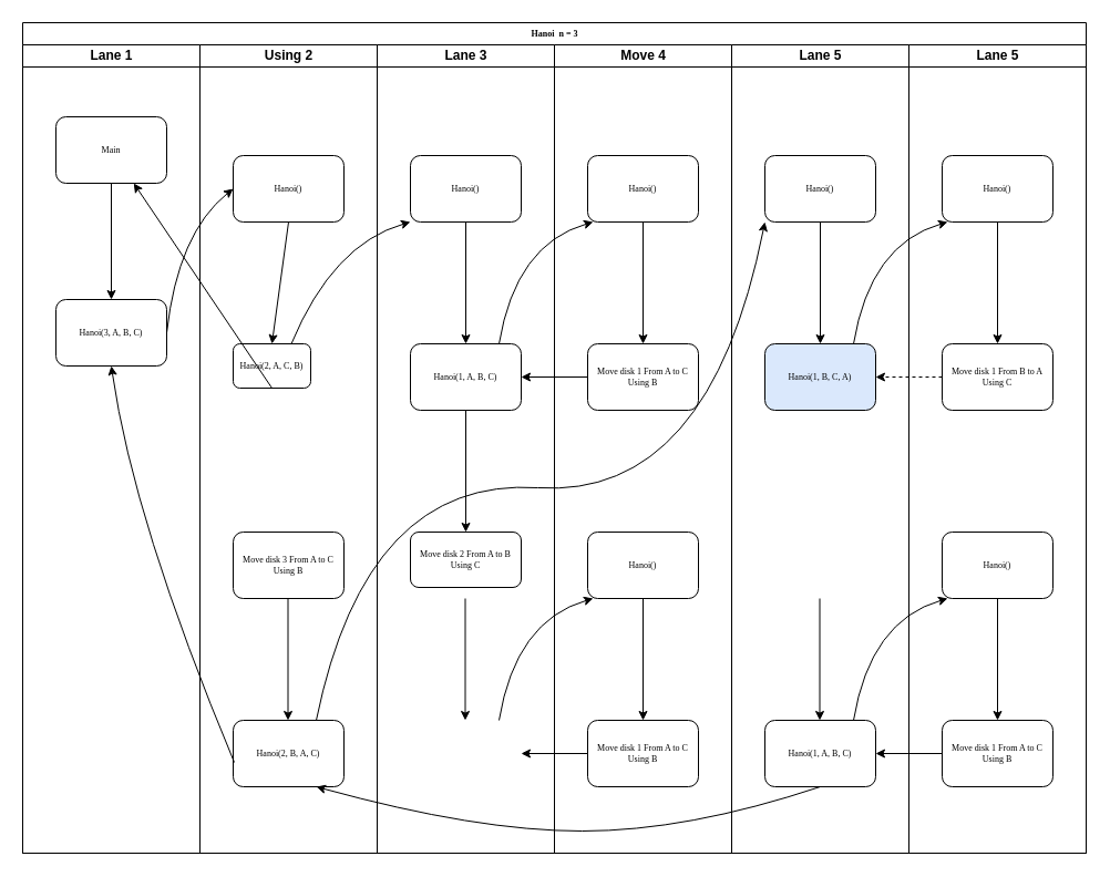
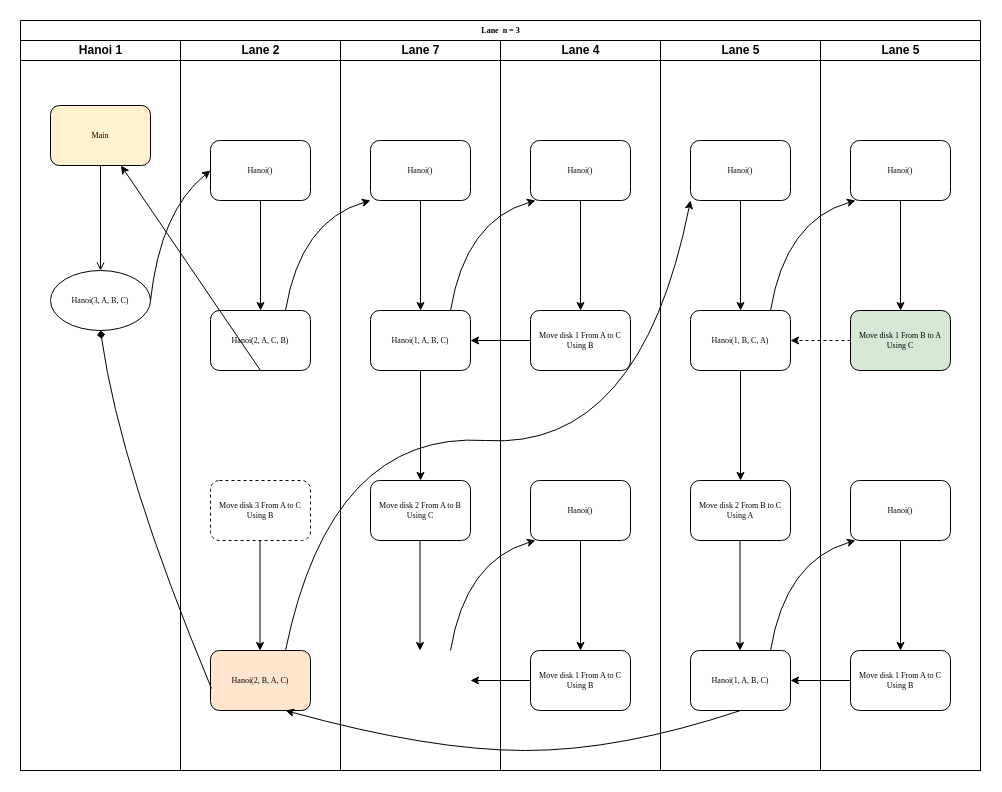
  <mxCell id="0" />
  <mxCell id="1" parent="0" />
- <mxCell id="2" value="Hanoi&amp;nbsp; n = 3" style="swimlane;html=1;childLayout=stackLayout;startSize=20;rounded=0;shadow=0;labelBackgroundColor=none;strokeWidth=1;fontFamily=Verdana;fontSize=8;align=center;" parent="1" vertex="1"><mxGeometry x="20" y="20" width="960" height="750" as="geometry" /></mxCell>
- <mxCell id="3" value="Lane 1" style="swimlane;html=1;startSize=20;" parent="2" vertex="1"><mxGeometry y="20" width="160" height="730" as="geometry" /></mxCell>
- <mxCell id="4" value="Main" style="rounded=1;whiteSpace=wrap;html=1;shadow=0;labelBackgroundColor=none;strokeWidth=1;fontFamily=Verdana;fontSize=8;align=center;" parent="3" vertex="1"><mxGeometry x="30" y="65" width="100" height="60" as="geometry" /></mxCell>
- <mxCell id="5" value="Hanoi(3, A, B, C)" style="rounded=1;whiteSpace=wrap;html=1;shadow=0;labelBackgroundColor=none;strokeWidth=1;fontFamily=Verdana;fontSize=8;align=center;" parent="3" vertex="1"><mxGeometry x="30" y="230" width="100" height="60" as="geometry" /></mxCell>
- <mxCell id="6" value="" style="endArrow=classic;html=1;rounded=0;exitX=0.5;exitY=1;exitDx=0;exitDy=0;entryX=0.5;entryY=0;entryDx=0;entryDy=0;" edge="1" parent="3" source="4" target="5"><mxGeometry width="50" height="50" relative="1" as="geometry"><mxPoint x="330" y="420" as="sourcePoint" /><mxPoint x="380" y="370" as="targetPoint" /></mxGeometry></mxCell>
- <mxCell id="7" value="Using 2" style="swimlane;html=1;startSize=20;" parent="2" vertex="1"><mxGeometry x="160" y="20" width="160" height="730" as="geometry" /></mxCell>
- <mxCell id="8" value="Hanoi(2, A, C, B)" style="rounded=1;whiteSpace=wrap;html=1;shadow=0;labelBackgroundColor=none;strokeWidth=1;fontFamily=Verdana;fontSize=8;align=center;" parent="7" vertex="1"><mxGeometry x="30" y="270" width="70" height="40" as="geometry" /></mxCell>
- <mxCell id="9" value="Move disk 3 From A to C Using B" style="rounded=1;whiteSpace=wrap;html=1;shadow=0;labelBackgroundColor=none;strokeWidth=1;fontFamily=Verdana;fontSize=8;align=center;" parent="7" vertex="1"><mxGeometry x="30" y="440" width="100" height="60" as="geometry" /></mxCell>
+ <mxCell id="2" value="Lane&amp;nbsp; n = 3" style="swimlane;html=1;childLayout=stackLayout;startSize=20;rounded=0;shadow=0;labelBackgroundColor=none;strokeWidth=1;fontFamily=Verdana;fontSize=8;align=center;" parent="1" vertex="1"><mxGeometry x="20" y="20" width="960" height="750" as="geometry" /></mxCell>
+ <mxCell id="3" value="Hanoi 1" style="swimlane;html=1;startSize=20;" parent="2" vertex="1"><mxGeometry y="20" width="160" height="730" as="geometry" /></mxCell>
+ <mxCell id="4" value="Main" style="rounded=1;whiteSpace=wrap;html=1;shadow=0;labelBackgroundColor=none;strokeWidth=1;fontFamily=Verdana;fontSize=8;align=center;fillColor=#fff2cc;" parent="3" vertex="1"><mxGeometry x="30" y="65" width="100" height="60" as="geometry" /></mxCell>
+ <mxCell id="5" value="Hanoi(3, A, B, C)" style="ellipse;whiteSpace=wrap;html=1;shadow=0;labelBackgroundColor=none;strokeWidth=1;fontFamily=Verdana;fontSize=8;align=center;" parent="3" vertex="1"><mxGeometry x="30" y="230" width="100" height="60" as="geometry" /></mxCell>
+ <mxCell id="6" value="" style="endArrow=open;html=1;rounded=0;exitX=0.5;exitY=1;exitDx=0;exitDy=0;entryX=0.5;entryY=0;entryDx=0;entryDy=0;" edge="1" parent="3" source="4" target="5"><mxGeometry width="50" height="50" relative="1" as="geometry"><mxPoint x="330" y="420" as="sourcePoint" /><mxPoint x="380" y="370" as="targetPoint" /></mxGeometry></mxCell>
+ <mxCell id="7" value="Lane 2" style="swimlane;html=1;startSize=20;" parent="2" vertex="1"><mxGeometry x="160" y="20" width="160" height="730" as="geometry" /></mxCell>
+ <mxCell id="8" value="Hanoi(2, A, C, B)" style="rounded=1;whiteSpace=wrap;html=1;shadow=0;labelBackgroundColor=none;strokeWidth=1;fontFamily=Verdana;fontSize=8;align=center;" parent="7" vertex="1"><mxGeometry x="30" y="270" width="100" height="60" as="geometry" /></mxCell>
+ <mxCell id="9" value="Move disk 3 From A to C Using B" style="rounded=1;whiteSpace=wrap;html=1;shadow=0;labelBackgroundColor=none;strokeWidth=1;fontFamily=Verdana;fontSize=8;align=center;dashed=1;" parent="7" vertex="1"><mxGeometry x="30" y="440" width="100" height="60" as="geometry" /></mxCell>
  <mxCell id="10" value="" style="endArrow=classic;html=1;rounded=0;exitX=0.5;exitY=1;exitDx=0;exitDy=0;entryX=0.5;entryY=0;entryDx=0;entryDy=0;" edge="1" parent="7" target="8"><mxGeometry width="50" height="50" relative="1" as="geometry"><mxPoint x="80" y="160" as="sourcePoint" /><mxPoint x="380" y="240" as="targetPoint" /></mxGeometry></mxCell>
  <mxCell id="11" value="" style="endArrow=classic;html=1;rounded=0;exitX=0.5;exitY=1;exitDx=0;exitDy=0;" edge="1" parent="7" source="8" target="4"><mxGeometry width="50" height="50" relative="1" as="geometry"><mxPoint x="330" y="290" as="sourcePoint" /><mxPoint x="380" y="240" as="targetPoint" /></mxGeometry></mxCell>
  <mxCell id="12" value="Hanoi()" style="rounded=1;whiteSpace=wrap;html=1;shadow=0;labelBackgroundColor=none;strokeWidth=1;fontFamily=Verdana;fontSize=8;align=center;" vertex="1" parent="7"><mxGeometry x="30" y="100" width="100" height="60" as="geometry" /></mxCell>
- <mxCell id="13" value="Hanoi(2, B, A, C)" style="rounded=1;whiteSpace=wrap;html=1;shadow=0;labelBackgroundColor=none;strokeWidth=1;fontFamily=Verdana;fontSize=8;align=center;" vertex="1" parent="7"><mxGeometry x="30" y="610" width="100" height="60" as="geometry" /></mxCell>
+ <mxCell id="13" value="Hanoi(2, B, A, C)" style="rounded=1;whiteSpace=wrap;html=1;shadow=0;labelBackgroundColor=none;strokeWidth=1;fontFamily=Verdana;fontSize=8;align=center;fillColor=#ffe6cc;" vertex="1" parent="7"><mxGeometry x="30" y="610" width="100" height="60" as="geometry" /></mxCell>
  <mxCell id="14" value="" style="endArrow=classic;html=1;rounded=0;exitX=0.5;exitY=1;exitDx=0;exitDy=0;entryX=0.5;entryY=0;entryDx=0;entryDy=0;" edge="1" parent="7"><mxGeometry width="50" height="50" relative="1" as="geometry"><mxPoint x="79.5" y="500" as="sourcePoint" /><mxPoint x="79.5" y="610" as="targetPoint" /></mxGeometry></mxCell>
- <mxCell id="15" value="Lane 3" style="swimlane;html=1;startSize=20;" parent="2" vertex="1"><mxGeometry x="320" y="20" width="160" height="730" as="geometry" /></mxCell>
+ <mxCell id="15" value="Lane 7" style="swimlane;html=1;startSize=20;" parent="2" vertex="1"><mxGeometry x="320" y="20" width="160" height="730" as="geometry" /></mxCell>
  <mxCell id="16" value="Hanoi(1, A, B, C)" style="rounded=1;whiteSpace=wrap;html=1;shadow=0;labelBackgroundColor=none;strokeWidth=1;fontFamily=Verdana;fontSize=8;align=center;" vertex="1" parent="15"><mxGeometry x="30" y="270" width="100" height="60" as="geometry" /></mxCell>
- <mxCell id="17" value="Move disk 2 From A to B Using C" style="rounded=1;whiteSpace=wrap;html=1;shadow=0;labelBackgroundColor=none;strokeWidth=1;fontFamily=Verdana;fontSize=8;align=center;" vertex="1" parent="15"><mxGeometry x="30" y="440" width="100" height="50" as="geometry" /></mxCell>
+ <mxCell id="17" value="Move disk 2 From A to B Using C" style="rounded=1;whiteSpace=wrap;html=1;shadow=0;labelBackgroundColor=none;strokeWidth=1;fontFamily=Verdana;fontSize=8;align=center;" vertex="1" parent="15"><mxGeometry x="30" y="440" width="100" height="60" as="geometry" /></mxCell>
  <mxCell id="18" value="" style="endArrow=classic;html=1;rounded=0;exitX=0.5;exitY=1;exitDx=0;exitDy=0;entryX=0.5;entryY=0;entryDx=0;entryDy=0;" edge="1" target="16" parent="15"><mxGeometry width="50" height="50" relative="1" as="geometry"><mxPoint x="80" y="160" as="sourcePoint" /><mxPoint x="380" y="240" as="targetPoint" /></mxGeometry></mxCell>
  <mxCell id="19" value="" style="endArrow=classic;html=1;rounded=0;exitX=0.5;exitY=1;exitDx=0;exitDy=0;entryX=0.5;entryY=0;entryDx=0;entryDy=0;" edge="1" source="16" target="17" parent="15"><mxGeometry width="50" height="50" relative="1" as="geometry"><mxPoint x="330" y="290" as="sourcePoint" /><mxPoint x="380" y="240" as="targetPoint" /></mxGeometry></mxCell>
  <mxCell id="20" value="Hanoi()" style="rounded=1;whiteSpace=wrap;html=1;shadow=0;labelBackgroundColor=none;strokeWidth=1;fontFamily=Verdana;fontSize=8;align=center;" vertex="1" parent="15"><mxGeometry x="30" y="100" width="100" height="60" as="geometry" /></mxCell>
  <mxCell id="21" value="" style="endArrow=classic;html=1;rounded=0;exitX=0.5;exitY=1;exitDx=0;exitDy=0;entryX=0.5;entryY=0;entryDx=0;entryDy=0;" edge="1" parent="15"><mxGeometry width="50" height="50" relative="1" as="geometry"><mxPoint x="79.5" y="500" as="sourcePoint" /><mxPoint x="79.5" y="610" as="targetPoint" /></mxGeometry></mxCell>
  <mxCell id="22" value="" style="curved=1;endArrow=classic;html=1;rounded=0;exitX=0.75;exitY=0;exitDx=0;exitDy=0;entryX=0;entryY=1;entryDx=0;entryDy=0;" edge="1" parent="15"><mxGeometry width="50" height="50" relative="1" as="geometry"><mxPoint x="110" y="270" as="sourcePoint" /><mxPoint x="195" y="160" as="targetPoint" /><Array as="points"><mxPoint x="125" y="180" /></Array></mxGeometry></mxCell>
  <mxCell id="23" value="" style="curved=1;endArrow=classic;html=1;rounded=0;exitX=0.75;exitY=0;exitDx=0;exitDy=0;entryX=0;entryY=1;entryDx=0;entryDy=0;" edge="1" parent="15"><mxGeometry width="50" height="50" relative="1" as="geometry"><mxPoint x="110" y="610" as="sourcePoint" /><mxPoint x="195" y="500" as="targetPoint" /><Array as="points"><mxPoint x="125" y="520" /></Array></mxGeometry></mxCell>
- <mxCell id="24" value="Move 4" style="swimlane;html=1;startSize=20;" parent="2" vertex="1"><mxGeometry x="480" y="20" width="160" height="730" as="geometry" /></mxCell>
+ <mxCell id="24" value="Lane 4" style="swimlane;html=1;startSize=20;" parent="2" vertex="1"><mxGeometry x="480" y="20" width="160" height="730" as="geometry" /></mxCell>
  <mxCell id="25" value="Move disk 1 From A to C Using B" style="rounded=1;whiteSpace=wrap;html=1;shadow=0;labelBackgroundColor=none;strokeWidth=1;fontFamily=Verdana;fontSize=8;align=center;" vertex="1" parent="24"><mxGeometry x="30" y="270" width="100" height="60" as="geometry" /></mxCell>
  <mxCell id="26" value="" style="endArrow=classic;html=1;rounded=0;exitX=0.5;exitY=1;exitDx=0;exitDy=0;entryX=0.5;entryY=0;entryDx=0;entryDy=0;" edge="1" target="25" parent="24"><mxGeometry width="50" height="50" relative="1" as="geometry"><mxPoint x="80" y="160" as="sourcePoint" /><mxPoint x="380" y="240" as="targetPoint" /></mxGeometry></mxCell>
  <mxCell id="27" value="Hanoi()" style="rounded=1;whiteSpace=wrap;html=1;shadow=0;labelBackgroundColor=none;strokeWidth=1;fontFamily=Verdana;fontSize=8;align=center;" vertex="1" parent="24"><mxGeometry x="30" y="100" width="100" height="60" as="geometry" /></mxCell>
  <mxCell id="28" value="Move disk 1 From A to C Using B" style="rounded=1;whiteSpace=wrap;html=1;shadow=0;labelBackgroundColor=none;strokeWidth=1;fontFamily=Verdana;fontSize=8;align=center;" vertex="1" parent="24"><mxGeometry x="30" y="610" width="100" height="60" as="geometry" /></mxCell>
  <mxCell id="29" value="" style="endArrow=classic;html=1;rounded=0;exitX=0.5;exitY=1;exitDx=0;exitDy=0;entryX=0.5;entryY=0;entryDx=0;entryDy=0;" edge="1" target="28" parent="24"><mxGeometry width="50" height="50" relative="1" as="geometry"><mxPoint x="80" y="500" as="sourcePoint" /><mxPoint x="380" y="580" as="targetPoint" /></mxGeometry></mxCell>
  <mxCell id="30" value="Hanoi()" style="rounded=1;whiteSpace=wrap;html=1;shadow=0;labelBackgroundColor=none;strokeWidth=1;fontFamily=Verdana;fontSize=8;align=center;" vertex="1" parent="24"><mxGeometry x="30" y="440" width="100" height="60" as="geometry" /></mxCell>
  <mxCell id="31" value="" style="endArrow=classic;html=1;rounded=0;entryX=1;entryY=0.5;entryDx=0;entryDy=0;exitX=0;exitY=0.5;exitDx=0;exitDy=0;" edge="1" source="28" parent="2"><mxGeometry width="50" height="50" relative="1" as="geometry"><mxPoint x="530" y="750" as="sourcePoint" /><mxPoint x="450" y="660" as="targetPoint" /></mxGeometry></mxCell>
  <mxCell id="32" value="Lane 5" style="swimlane;html=1;startSize=20;" parent="2" vertex="1"><mxGeometry x="640" y="20" width="160" height="730" as="geometry" /></mxCell>
  <mxCell id="33" value="" style="curved=1;endArrow=classic;html=1;rounded=0;exitX=1;exitY=0.5;exitDx=0;exitDy=0;entryX=0;entryY=0.5;entryDx=0;entryDy=0;" edge="1" parent="2" source="5" target="12"><mxGeometry width="50" height="50" relative="1" as="geometry"><mxPoint x="360" y="370" as="sourcePoint" /><mxPoint x="410" y="320" as="targetPoint" /><Array as="points"><mxPoint x="140" y="190" /></Array></mxGeometry></mxCell>
  <mxCell id="34" value="" style="curved=1;endArrow=classic;html=1;rounded=0;exitX=0.75;exitY=0;exitDx=0;exitDy=0;entryX=0;entryY=1;entryDx=0;entryDy=0;" edge="1" parent="2" source="8" target="20"><mxGeometry width="50" height="50" relative="1" as="geometry"><mxPoint x="500" y="410" as="sourcePoint" /><mxPoint x="550" y="360" as="targetPoint" /><Array as="points"><mxPoint x="280" y="200" /></Array></mxGeometry></mxCell>
- <mxCell id="35" value="" style="curved=1;endArrow=classic;html=1;rounded=0;exitX=0.01;exitY=0.633;exitDx=0;exitDy=0;exitPerimeter=0;entryX=0.5;entryY=1;entryDx=0;entryDy=0;" edge="1" parent="2" source="13" target="5"><mxGeometry width="50" height="50" relative="1" as="geometry"><mxPoint x="450" y="410" as="sourcePoint" /><mxPoint x="500" y="360" as="targetPoint" /><Array as="points"><mxPoint x="100" y="450" /></Array></mxGeometry></mxCell>
+ <mxCell id="35" value="" style="curved=1;endArrow=diamond;html=1;rounded=0;exitX=0.01;exitY=0.633;exitDx=0;exitDy=0;exitPerimeter=0;entryX=0.5;entryY=1;entryDx=0;entryDy=0;" edge="1" parent="2" source="13" target="5"><mxGeometry width="50" height="50" relative="1" as="geometry"><mxPoint x="450" y="410" as="sourcePoint" /><mxPoint x="500" y="360" as="targetPoint" /><Array as="points"><mxPoint x="100" y="450" /></Array></mxGeometry></mxCell>
  <mxCell id="36" value="" style="endArrow=classic;html=1;rounded=0;entryX=1;entryY=0.5;entryDx=0;entryDy=0;exitX=0;exitY=0.5;exitDx=0;exitDy=0;" edge="1" parent="2" source="25" target="16"><mxGeometry width="50" height="50" relative="1" as="geometry"><mxPoint x="530" y="410" as="sourcePoint" /><mxPoint x="580" y="360" as="targetPoint" /></mxGeometry></mxCell>
  <mxCell id="37" value="Lane 5" style="swimlane;html=1;startSize=20;" vertex="1" parent="2"><mxGeometry x="800" y="20" width="160" height="730" as="geometry" /></mxCell>
- <mxCell id="38" value="Hanoi(1, B, C, A)" style="rounded=1;whiteSpace=wrap;html=1;shadow=0;labelBackgroundColor=none;strokeWidth=1;fontFamily=Verdana;fontSize=8;align=center;fillColor=#dae8fc;" vertex="1" parent="37"><mxGeometry x="-130" y="270" width="100" height="60" as="geometry" /></mxCell>
+ <mxCell id="38" value="Hanoi(1, B, C, A)" style="rounded=1;whiteSpace=wrap;html=1;shadow=0;labelBackgroundColor=none;strokeWidth=1;fontFamily=Verdana;fontSize=8;align=center;" vertex="1" parent="37"><mxGeometry x="-130" y="270" width="100" height="60" as="geometry" /></mxCell>
+ <mxCell id="39" value="Move disk 2 From B to C Using A" style="rounded=1;whiteSpace=wrap;html=1;shadow=0;labelBackgroundColor=none;strokeWidth=1;fontFamily=Verdana;fontSize=8;align=center;" vertex="1" parent="37"><mxGeometry x="-130" y="440" width="100" height="60" as="geometry" /></mxCell>
  <mxCell id="40" value="" style="endArrow=classic;html=1;rounded=0;exitX=0.5;exitY=1;exitDx=0;exitDy=0;entryX=0.5;entryY=0;entryDx=0;entryDy=0;" edge="1" target="38" parent="37"><mxGeometry width="50" height="50" relative="1" as="geometry"><mxPoint x="-80" y="160" as="sourcePoint" /><mxPoint x="220" y="240" as="targetPoint" /></mxGeometry></mxCell>
+ <mxCell id="41" value="" style="endArrow=classic;html=1;rounded=0;exitX=0.5;exitY=1;exitDx=0;exitDy=0;entryX=0.5;entryY=0;entryDx=0;entryDy=0;" edge="1" source="38" target="39" parent="37"><mxGeometry width="50" height="50" relative="1" as="geometry"><mxPoint x="170" y="290" as="sourcePoint" /><mxPoint x="220" y="240" as="targetPoint" /></mxGeometry></mxCell>
  <mxCell id="42" value="Hanoi()" style="rounded=1;whiteSpace=wrap;html=1;shadow=0;labelBackgroundColor=none;strokeWidth=1;fontFamily=Verdana;fontSize=8;align=center;" vertex="1" parent="37"><mxGeometry x="-130" y="100" width="100" height="60" as="geometry" /></mxCell>
  <mxCell id="43" value="Hanoi(1, A, B, C)" style="rounded=1;whiteSpace=wrap;html=1;shadow=0;labelBackgroundColor=none;strokeWidth=1;fontFamily=Verdana;fontSize=8;align=center;" vertex="1" parent="37"><mxGeometry x="-130" y="610" width="100" height="60" as="geometry" /></mxCell>
  <mxCell id="44" value="" style="endArrow=classic;html=1;rounded=0;exitX=0.5;exitY=1;exitDx=0;exitDy=0;entryX=0.5;entryY=0;entryDx=0;entryDy=0;" edge="1" parent="37"><mxGeometry width="50" height="50" relative="1" as="geometry"><mxPoint x="-80.5" y="500" as="sourcePoint" /><mxPoint x="-80.5" y="610" as="targetPoint" /></mxGeometry></mxCell>
  <mxCell id="45" value="" style="curved=1;endArrow=classic;html=1;rounded=0;exitX=0.75;exitY=0;exitDx=0;exitDy=0;entryX=0;entryY=1;entryDx=0;entryDy=0;" edge="1" parent="37"><mxGeometry width="50" height="50" relative="1" as="geometry"><mxPoint x="-50" y="270" as="sourcePoint" /><mxPoint x="35" y="160" as="targetPoint" /><Array as="points"><mxPoint x="-35" y="180" /></Array></mxGeometry></mxCell>
  <mxCell id="46" value="" style="curved=1;endArrow=classic;html=1;rounded=0;exitX=0.75;exitY=0;exitDx=0;exitDy=0;entryX=0;entryY=1;entryDx=0;entryDy=0;" edge="1" parent="37"><mxGeometry width="50" height="50" relative="1" as="geometry"><mxPoint x="-50" y="610" as="sourcePoint" /><mxPoint x="35" y="500" as="targetPoint" /><Array as="points"><mxPoint x="-35" y="520" /></Array></mxGeometry></mxCell>
- <mxCell id="47" value="Move disk 1 From B to A Using C" style="rounded=1;whiteSpace=wrap;html=1;shadow=0;labelBackgroundColor=none;strokeWidth=1;fontFamily=Verdana;fontSize=8;align=center;" vertex="1" parent="37"><mxGeometry x="30" y="270" width="100" height="60" as="geometry" /></mxCell>
+ <mxCell id="47" value="Move disk 1 From B to A Using C" style="rounded=1;whiteSpace=wrap;html=1;shadow=0;labelBackgroundColor=none;strokeWidth=1;fontFamily=Verdana;fontSize=8;align=center;fillColor=#d5e8d4;" vertex="1" parent="37"><mxGeometry x="30" y="270" width="100" height="60" as="geometry" /></mxCell>
  <mxCell id="48" value="" style="endArrow=classic;html=1;rounded=0;exitX=0.5;exitY=1;exitDx=0;exitDy=0;entryX=0.5;entryY=0;entryDx=0;entryDy=0;" edge="1" target="47" parent="37"><mxGeometry width="50" height="50" relative="1" as="geometry"><mxPoint x="80" y="160" as="sourcePoint" /><mxPoint x="380" y="240" as="targetPoint" /></mxGeometry></mxCell>
  <mxCell id="49" value="Hanoi()" style="rounded=1;whiteSpace=wrap;html=1;shadow=0;labelBackgroundColor=none;strokeWidth=1;fontFamily=Verdana;fontSize=8;align=center;" vertex="1" parent="37"><mxGeometry x="30" y="100" width="100" height="60" as="geometry" /></mxCell>
  <mxCell id="50" value="Move disk 1 From A to C Using B" style="rounded=1;whiteSpace=wrap;html=1;shadow=0;labelBackgroundColor=none;strokeWidth=1;fontFamily=Verdana;fontSize=8;align=center;" vertex="1" parent="37"><mxGeometry x="30" y="610" width="100" height="60" as="geometry" /></mxCell>
  <mxCell id="51" value="" style="endArrow=classic;html=1;rounded=0;exitX=0.5;exitY=1;exitDx=0;exitDy=0;entryX=0.5;entryY=0;entryDx=0;entryDy=0;" edge="1" target="50" parent="37"><mxGeometry width="50" height="50" relative="1" as="geometry"><mxPoint x="80" y="500" as="sourcePoint" /><mxPoint x="380" y="580" as="targetPoint" /></mxGeometry></mxCell>
  <mxCell id="52" value="Hanoi()" style="rounded=1;whiteSpace=wrap;html=1;shadow=0;labelBackgroundColor=none;strokeWidth=1;fontFamily=Verdana;fontSize=8;align=center;" vertex="1" parent="37"><mxGeometry x="30" y="440" width="100" height="60" as="geometry" /></mxCell>
  <mxCell id="53" value="" style="endArrow=classic;html=1;rounded=0;entryX=1;entryY=0.5;entryDx=0;entryDy=0;exitX=0;exitY=0.5;exitDx=0;exitDy=0;" edge="1" source="50" parent="37"><mxGeometry width="50" height="50" relative="1" as="geometry"><mxPoint x="50" y="730" as="sourcePoint" /><mxPoint x="-30" y="640" as="targetPoint" /></mxGeometry></mxCell>
  <mxCell id="54" value="" style="endArrow=classic;html=1;rounded=0;entryX=1;entryY=0.5;entryDx=0;entryDy=0;exitX=0;exitY=0.5;exitDx=0;exitDy=0;dashed=1;" edge="1" source="47" target="38" parent="37"><mxGeometry width="50" height="50" relative="1" as="geometry"><mxPoint x="50" y="390" as="sourcePoint" /><mxPoint x="100" y="340" as="targetPoint" /></mxGeometry></mxCell>
  <mxCell id="55" value="" style="curved=1;endArrow=classic;html=1;rounded=0;exitX=0.75;exitY=0;exitDx=0;exitDy=0;entryX=0;entryY=1;entryDx=0;entryDy=0;" edge="1" parent="2" source="13" target="42"><mxGeometry width="50" height="50" relative="1" as="geometry"><mxPoint x="510" y="430" as="sourcePoint" /><mxPoint x="560" y="380" as="targetPoint" /><Array as="points"><mxPoint x="310" y="410" /><mxPoint x="620" y="430" /></Array></mxGeometry></mxCell>
  <mxCell id="56" value="" style="curved=1;endArrow=classic;html=1;rounded=0;exitX=0.5;exitY=1;exitDx=0;exitDy=0;entryX=0.75;entryY=1;entryDx=0;entryDy=0;" edge="1" parent="2" source="43" target="13"><mxGeometry width="50" height="50" relative="1" as="geometry"><mxPoint x="540" y="430" as="sourcePoint" /><mxPoint x="590" y="380" as="targetPoint" /><Array as="points"><mxPoint x="600" y="730" /><mxPoint x="410" y="730" /></Array></mxGeometry></mxCell>
